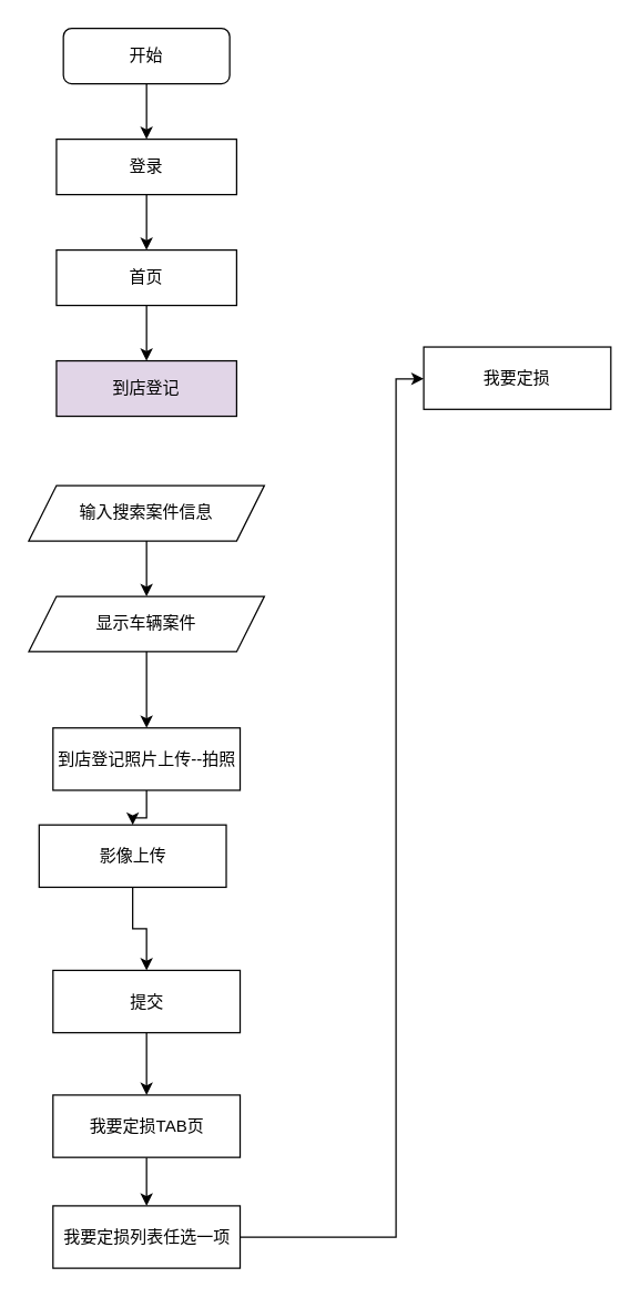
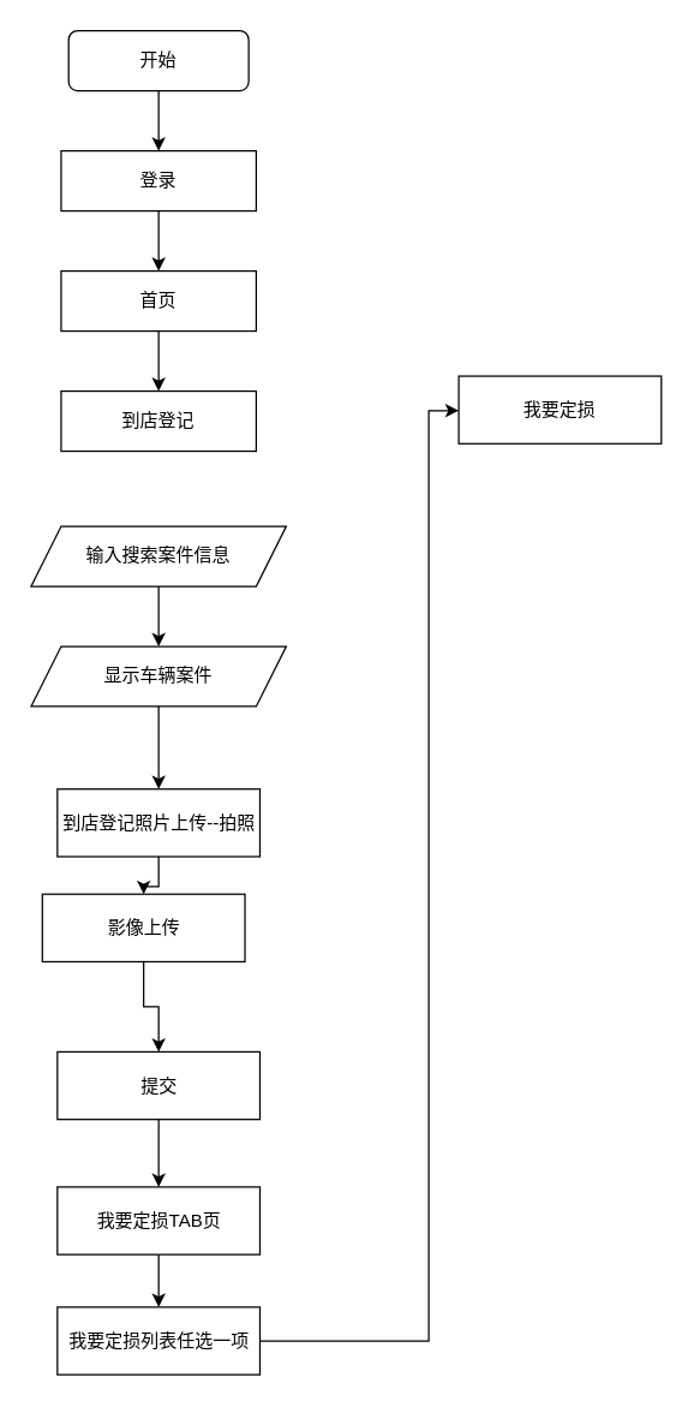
  <mxCell id="0" />
  <mxCell id="1" parent="0" />
  <mxCell id="2" value="" style="edgeStyle=orthogonalEdgeStyle;rounded=0;orthogonalLoop=1;jettySize=auto;html=1;" edge="1" parent="1" source="3" target="5"><mxGeometry relative="1" as="geometry" /></mxCell>
  <mxCell id="3" value="开始" style="rounded=1;whiteSpace=wrap;html=1;fontSize=12;glass=0;strokeWidth=1;shadow=0;" parent="1" vertex="1"><mxGeometry x="45" y="20" width="120" height="40" as="geometry" /></mxCell>
  <mxCell id="4" value="" style="edgeStyle=orthogonalEdgeStyle;rounded=0;orthogonalLoop=1;jettySize=auto;html=1;" edge="1" parent="1" source="5" target="7"><mxGeometry relative="1" as="geometry" /></mxCell>
  <mxCell id="5" value="登录" style="whiteSpace=wrap;html=1;" vertex="1" parent="1"><mxGeometry x="40" y="100" width="130" height="40" as="geometry" /></mxCell>
  <mxCell id="6" value="" style="edgeStyle=orthogonalEdgeStyle;rounded=0;orthogonalLoop=1;jettySize=auto;html=1;" edge="1" parent="1" source="7" target="8"><mxGeometry relative="1" as="geometry" /></mxCell>
  <mxCell id="7" value="首页" style="whiteSpace=wrap;html=1;" vertex="1" parent="1"><mxGeometry x="40" y="180" width="130" height="40" as="geometry" /></mxCell>
- <mxCell id="8" value="到店登记" style="whiteSpace=wrap;html=1;fillColor=#e1d5e7;" vertex="1" parent="1"><mxGeometry x="40" y="260" width="130" height="40" as="geometry" /></mxCell>
+ <mxCell id="8" value="到店登记" style="whiteSpace=wrap;html=1;" vertex="1" parent="1"><mxGeometry x="40" y="260" width="130" height="40" as="geometry" /></mxCell>
  <mxCell id="9" value="" style="edgeStyle=orthogonalEdgeStyle;rounded=0;orthogonalLoop=1;jettySize=auto;html=1;" edge="1" parent="1" source="10" target="12"><mxGeometry relative="1" as="geometry" /></mxCell>
  <mxCell id="10" value="输入搜索案件信息" style="shape=parallelogram;perimeter=parallelogramPerimeter;whiteSpace=wrap;html=1;fixedSize=1;" vertex="1" parent="1"><mxGeometry x="20" y="350" width="170" height="40" as="geometry" /></mxCell>
  <mxCell id="11" value="" style="edgeStyle=orthogonalEdgeStyle;rounded=0;orthogonalLoop=1;jettySize=auto;html=1;" edge="1" parent="1" source="12" target="14"><mxGeometry relative="1" as="geometry" /></mxCell>
  <mxCell id="12" value="显示车辆案件" style="shape=parallelogram;perimeter=parallelogramPerimeter;whiteSpace=wrap;html=1;fixedSize=1;" vertex="1" parent="1"><mxGeometry x="20" y="430" width="170" height="40" as="geometry" /></mxCell>
  <mxCell id="13" value="" style="edgeStyle=orthogonalEdgeStyle;rounded=0;orthogonalLoop=1;jettySize=auto;html=1;" edge="1" parent="1" source="14" target="16"><mxGeometry relative="1" as="geometry" /></mxCell>
  <mxCell id="14" value="到店登记照片上传--拍照" style="whiteSpace=wrap;html=1;" vertex="1" parent="1"><mxGeometry x="37.5" y="525" width="135" height="45" as="geometry" /></mxCell>
  <mxCell id="15" value="" style="edgeStyle=orthogonalEdgeStyle;rounded=0;orthogonalLoop=1;jettySize=auto;html=1;" edge="1" parent="1" source="16" target="18"><mxGeometry relative="1" as="geometry" /></mxCell>
  <mxCell id="16" value="影像上传" style="whiteSpace=wrap;html=1;" vertex="1" parent="1"><mxGeometry x="27.5" y="595" width="135" height="45" as="geometry" /></mxCell>
  <mxCell id="17" value="" style="edgeStyle=orthogonalEdgeStyle;rounded=0;orthogonalLoop=1;jettySize=auto;html=1;" edge="1" parent="1" source="18" target="20"><mxGeometry relative="1" as="geometry" /></mxCell>
  <mxCell id="18" value="提交" style="whiteSpace=wrap;html=1;" vertex="1" parent="1"><mxGeometry x="37.5" y="700" width="135" height="45" as="geometry" /></mxCell>
  <mxCell id="19" value="" style="edgeStyle=orthogonalEdgeStyle;rounded=0;orthogonalLoop=1;jettySize=auto;html=1;" edge="1" parent="1" source="20" target="22"><mxGeometry relative="1" as="geometry" /></mxCell>
  <mxCell id="20" value="我要定损TAB页" style="whiteSpace=wrap;html=1;" vertex="1" parent="1"><mxGeometry x="37.5" y="790" width="135" height="45" as="geometry" /></mxCell>
  <mxCell id="21" value="" style="edgeStyle=orthogonalEdgeStyle;rounded=0;orthogonalLoop=1;jettySize=auto;html=1;" edge="1" parent="1" source="22" target="23"><mxGeometry relative="1" as="geometry"><Array as="points"><mxPoint x="285" y="893" /><mxPoint x="285" y="273" /></Array></mxGeometry></mxCell>
  <mxCell id="22" value="我要定损列表任选一项" style="whiteSpace=wrap;html=1;" vertex="1" parent="1"><mxGeometry x="37.5" y="870" width="135" height="45" as="geometry" /></mxCell>
  <mxCell id="23" value="我要定损" style="whiteSpace=wrap;html=1;" vertex="1" parent="1"><mxGeometry x="305" y="250" width="135" height="45" as="geometry" /></mxCell>
